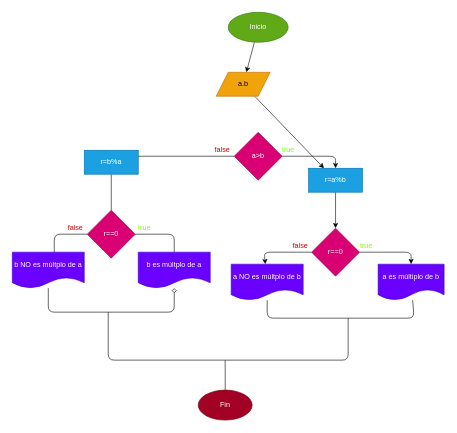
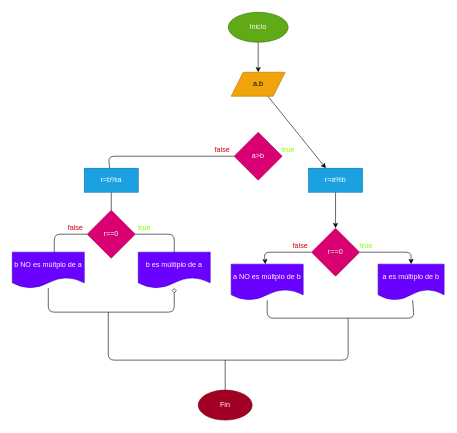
  <mxCell id="0" />
  <mxCell id="1" parent="0" />
  <mxCell id="2" value="" style="edgeStyle=none;html=1;" edge="1" parent="1" source="3" target="5"><mxGeometry relative="1" as="geometry" /></mxCell>
  <mxCell id="3" value="Inicio" style="ellipse;whiteSpace=wrap;html=1;fillColor=#60a917;fontColor=#ffffff;strokeColor=#2D7600;" vertex="1" parent="1"><mxGeometry x="380" y="20" width="100" height="50" as="geometry" /></mxCell>
  <mxCell id="4" value="" style="edgeStyle=none;html=1;" edge="1" parent="1" source="5" target="9"><mxGeometry relative="1" as="geometry" /></mxCell>
- <mxCell id="5" value="a.b" style="shape=parallelogram;perimeter=parallelogramPerimeter;whiteSpace=wrap;html=1;fixedSize=1;fillColor=#f0a30a;strokeColor=#BD7000;fontColor=#000000;" vertex="1" parent="1"><mxGeometry x="360" y="120" width="90" height="40" as="geometry" /></mxCell>
- <mxCell id="6" style="edgeStyle=none;html=1;" edge="1" parent="1" source="7" target="9"><mxGeometry relative="1" as="geometry"><Array as="points"><mxPoint x="559" y="260" /></Array></mxGeometry></mxCell>
+ <mxCell id="5" value="a.b" style="shape=parallelogram;perimeter=parallelogramPerimeter;whiteSpace=wrap;html=1;fixedSize=1;fillColor=#f0a30a;strokeColor=#BD7000;fontColor=#000000;" vertex="1" parent="1"><mxGeometry x="385" y="120" width="90" height="40" as="geometry" /></mxCell>
  <mxCell id="7" value="a&amp;gt;b" style="rhombus;whiteSpace=wrap;html=1;fillColor=#d80073;strokeColor=#A50040;fontColor=#ffffff;" vertex="1" parent="1"><mxGeometry x="390" y="220" width="80" height="80" as="geometry" /></mxCell>
  <mxCell id="8" value="" style="edgeStyle=none;html=1;" edge="1" parent="1" source="9" target="15"><mxGeometry relative="1" as="geometry" /></mxCell>
  <mxCell id="9" value="r=a%b" style="whiteSpace=wrap;html=1;fillColor=#1ba1e2;fontColor=#ffffff;strokeColor=#006EAF;" vertex="1" parent="1"><mxGeometry x="514" y="280" width="90" height="40" as="geometry" /></mxCell>
  <mxCell id="10" value="" style="edgeStyle=none;html=1;endArrow=none;endFill=0;" edge="1" parent="1" source="12" target="21"><mxGeometry relative="1" as="geometry" /></mxCell>
  <mxCell id="11" style="edgeStyle=none;html=1;endArrow=none;endFill=0;" edge="1" parent="1" source="12" target="7"><mxGeometry relative="1" as="geometry"><Array as="points"><mxPoint x="180" y="260" /></Array></mxGeometry></mxCell>
- <mxCell id="12" value="r=b%a" style="whiteSpace=wrap;html=1;fillColor=#1ba1e2;fontColor=#ffffff;strokeColor=#006EAF;" vertex="1" parent="1"><mxGeometry x="140" y="250" width="90" height="40" as="geometry" /></mxCell>
+ <mxCell id="12" value="r=b%a" style="whiteSpace=wrap;html=1;fillColor=#1ba1e2;fontColor=#ffffff;strokeColor=#006EAF;" vertex="1" parent="1"><mxGeometry x="140" y="280" width="90" height="40" as="geometry" /></mxCell>
  <mxCell id="13" style="edgeStyle=none;html=1;" edge="1" parent="1" source="15" target="16"><mxGeometry relative="1" as="geometry"><Array as="points"><mxPoint x="685" y="420" /></Array></mxGeometry></mxCell>
  <mxCell id="14" style="edgeStyle=none;html=1;" edge="1" parent="1" source="15" target="18"><mxGeometry relative="1" as="geometry"><Array as="points"><mxPoint x="440" y="420" /></Array></mxGeometry></mxCell>
  <mxCell id="15" value="r==0" style="rhombus;whiteSpace=wrap;html=1;fillColor=#d80073;strokeColor=#A50040;fontColor=#ffffff;" vertex="1" parent="1"><mxGeometry x="519" y="380" width="80" height="80" as="geometry" /></mxCell>
  <mxCell id="16" value="a es múltiplo de b" style="shape=document;whiteSpace=wrap;html=1;boundedLbl=1;fillColor=#6a00ff;fontColor=#ffffff;strokeColor=#3700CC;" vertex="1" parent="1"><mxGeometry x="630" y="440" width="110" height="60" as="geometry" /></mxCell>
  <mxCell id="17" style="edgeStyle=none;html=1;endArrow=none;endFill=0;" edge="1" parent="1" source="18" target="16"><mxGeometry relative="1" as="geometry"><Array as="points"><mxPoint x="445" y="530" /><mxPoint x="570" y="530" /><mxPoint x="690" y="530" /></Array></mxGeometry></mxCell>
  <mxCell id="18" value="a NO es múltplo de b" style="shape=document;whiteSpace=wrap;html=1;boundedLbl=1;fillColor=#6a00ff;fontColor=#ffffff;strokeColor=#3700CC;" vertex="1" parent="1"><mxGeometry x="385" y="440" width="120" height="60" as="geometry" /></mxCell>
  <mxCell id="19" style="edgeStyle=none;html=1;endArrow=none;endFill=0;" edge="1" parent="1" source="21" target="25"><mxGeometry relative="1" as="geometry"><Array as="points"><mxPoint x="290" y="390" /></Array></mxGeometry></mxCell>
  <mxCell id="20" style="edgeStyle=none;html=1;endArrow=none;endFill=0;" edge="1" parent="1" source="21"><mxGeometry relative="1" as="geometry"><mxPoint x="90" y="420" as="targetPoint" /><Array as="points"><mxPoint x="90" y="390" /></Array></mxGeometry></mxCell>
  <mxCell id="21" value="r==0" style="rhombus;whiteSpace=wrap;html=1;fillColor=#d80073;strokeColor=#A50040;fontColor=#ffffff;" vertex="1" parent="1"><mxGeometry x="145" y="350" width="80" height="80" as="geometry" /></mxCell>
  <mxCell id="22" style="edgeStyle=none;html=1;endArrow=diamond;endFill=0;" edge="1" parent="1" source="23" target="25"><mxGeometry relative="1" as="geometry"><Array as="points"><mxPoint x="80" y="520" /><mxPoint x="180" y="520" /><mxPoint x="290" y="520" /></Array></mxGeometry></mxCell>
  <mxCell id="23" value="b NO es múltplo de a" style="shape=document;whiteSpace=wrap;html=1;boundedLbl=1;fillColor=#6a00ff;fontColor=#ffffff;strokeColor=#3700CC;" vertex="1" parent="1"><mxGeometry x="20" y="420" width="120" height="60" as="geometry" /></mxCell>
  <mxCell id="24" style="edgeStyle=none;html=1;endArrow=none;endFill=0;" edge="1" parent="1"><mxGeometry relative="1" as="geometry"><mxPoint x="580" y="530" as="targetPoint" /><mxPoint x="180" y="520" as="sourcePoint" /><Array as="points"><mxPoint x="180" y="600" /><mxPoint x="580" y="600" /></Array></mxGeometry></mxCell>
- <mxCell id="25" value="b es múltplo de a" style="shape=document;whiteSpace=wrap;html=1;boundedLbl=1;fillColor=#6a00ff;fontColor=#ffffff;strokeColor=#3700CC;" vertex="1" parent="1"><mxGeometry x="230" y="420" width="120" height="60" as="geometry" /></mxCell>
+ <mxCell id="25" value="b es múltiplo de a" style="shape=document;whiteSpace=wrap;html=1;boundedLbl=1;fillColor=#6a00ff;fontColor=#ffffff;strokeColor=#3700CC;" vertex="1" parent="1"><mxGeometry x="230" y="420" width="120" height="60" as="geometry" /></mxCell>
  <mxCell id="26" value="" style="edgeStyle=none;html=1;endArrow=none;endFill=0;" edge="1" parent="1" source="27"><mxGeometry relative="1" as="geometry"><mxPoint x="375" y="600" as="targetPoint" /></mxGeometry></mxCell>
  <mxCell id="27" value="Fin" style="ellipse;whiteSpace=wrap;html=1;fillColor=#a20025;fontColor=#ffffff;strokeColor=#6F0000;" vertex="1" parent="1"><mxGeometry x="330" y="650" width="90" height="50" as="geometry" /></mxCell>
  <mxCell id="28" value="true" style="text;html=1;align=center;verticalAlign=middle;resizable=0;points=[];autosize=1;strokeColor=none;fillColor=none;fontColor=#80FF00;" vertex="1" parent="1"><mxGeometry x="460" y="240" width="40" height="20" as="geometry" /></mxCell>
  <mxCell id="29" value="true" style="text;html=1;align=center;verticalAlign=middle;resizable=0;points=[];autosize=1;strokeColor=none;fillColor=none;fontColor=#80FF00;" vertex="1" parent="1"><mxGeometry x="590" y="400" width="40" height="20" as="geometry" /></mxCell>
  <mxCell id="30" value="true" style="text;html=1;align=center;verticalAlign=middle;resizable=0;points=[];autosize=1;strokeColor=none;fillColor=none;fontColor=#80FF00;" vertex="1" parent="1"><mxGeometry x="220" y="370" width="40" height="20" as="geometry" /></mxCell>
  <mxCell id="31" value="false" style="text;html=1;align=center;verticalAlign=middle;resizable=0;points=[];autosize=1;strokeColor=none;fillColor=none;fontColor=#CC0000;" vertex="1" parent="1"><mxGeometry x="350" y="240" width="40" height="20" as="geometry" /></mxCell>
  <mxCell id="32" value="false" style="text;html=1;align=center;verticalAlign=middle;resizable=0;points=[];autosize=1;strokeColor=none;fillColor=none;fontColor=#CC0000;" vertex="1" parent="1"><mxGeometry x="480" y="400" width="40" height="20" as="geometry" /></mxCell>
  <mxCell id="33" value="false" style="text;html=1;align=center;verticalAlign=middle;resizable=0;points=[];autosize=1;strokeColor=none;fillColor=none;fontColor=#CC0000;" vertex="1" parent="1"><mxGeometry x="105" y="370" width="40" height="20" as="geometry" /></mxCell>
